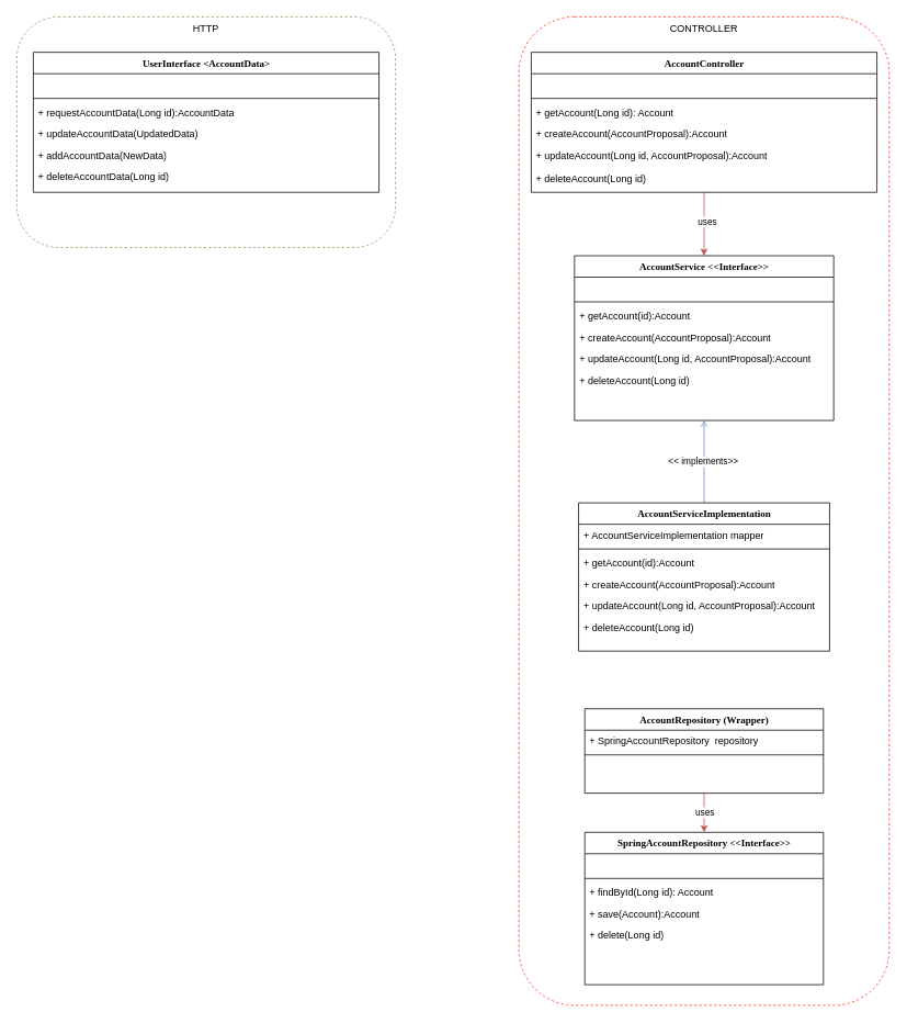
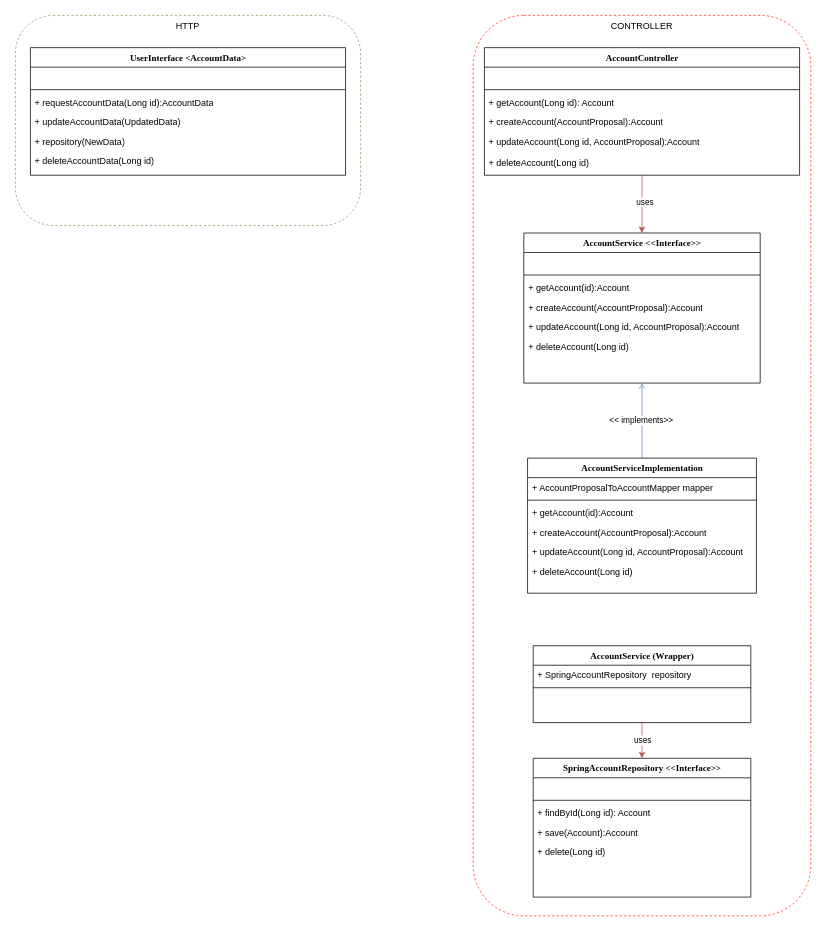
  <mxCell id="0" />
  <mxCell id="1" parent="0" />
  <mxCell id="2" value="&lt;div align=&quot;center&quot;&gt;CONTROLLER&lt;/div&gt;" style="rounded=1;whiteSpace=wrap;html=1;fillColor=none;dashed=1;strokeColor=#FF3019;verticalAlign=top;align=center;" vertex="1" parent="1"><mxGeometry x="630" y="20" width="450" height="1200" as="geometry" /></mxCell>
  <mxCell id="3" style="edgeStyle=orthogonalEdgeStyle;rounded=0;orthogonalLoop=1;jettySize=auto;html=1;fillColor=#f8cecc;strokeColor=#b85450;" edge="1" parent="1" source="5" target="12"><mxGeometry relative="1" as="geometry" /></mxCell>
  <mxCell id="4" value="uses" style="edgeLabel;html=1;align=center;verticalAlign=middle;resizable=0;points=[];" vertex="1" connectable="0" parent="3"><mxGeometry x="-0.086" y="3" relative="1" as="geometry"><mxPoint as="offset" /></mxGeometry></mxCell>
  <mxCell id="5" value="AccountController" style="swimlane;html=1;fontStyle=1;align=center;verticalAlign=top;childLayout=stackLayout;horizontal=1;startSize=26;horizontalStack=0;resizeParent=1;resizeLast=0;collapsible=1;marginBottom=0;swimlaneFillColor=#ffffff;rounded=0;shadow=0;comic=0;labelBackgroundColor=none;strokeWidth=1;fillColor=none;fontFamily=Verdana;fontSize=12" vertex="1" parent="1"><mxGeometry x="645" y="63" width="420" height="170" as="geometry" /></mxCell>
  <mxCell id="6" value="&amp;nbsp;" style="text;html=1;strokeColor=none;fillColor=none;align=left;verticalAlign=top;spacingLeft=4;spacingRight=4;whiteSpace=wrap;overflow=hidden;rotatable=0;points=[[0,0.5],[1,0.5]];portConstraint=eastwest;" vertex="1" parent="5"><mxGeometry y="26" width="420" height="26" as="geometry" /></mxCell>
  <mxCell id="7" value="" style="line;html=1;strokeWidth=1;fillColor=none;align=left;verticalAlign=middle;spacingTop=-1;spacingLeft=3;spacingRight=3;rotatable=0;labelPosition=right;points=[];portConstraint=eastwest;" vertex="1" parent="5"><mxGeometry y="52" width="420" height="8" as="geometry" /></mxCell>
  <mxCell id="8" value="&lt;div&gt;+ getAccount(Long id): Account&lt;/div&gt;" style="text;html=1;strokeColor=none;fillColor=none;align=left;verticalAlign=top;spacingLeft=4;spacingRight=4;whiteSpace=wrap;overflow=hidden;rotatable=0;points=[[0,0.5],[1,0.5]];portConstraint=eastwest;" vertex="1" parent="5"><mxGeometry y="60" width="420" height="26" as="geometry" /></mxCell>
  <mxCell id="9" value="&lt;div&gt;+ createAccount(AccountProposal):Account&lt;br&gt;&lt;/div&gt;" style="text;html=1;strokeColor=none;fillColor=none;align=left;verticalAlign=top;spacingLeft=4;spacingRight=4;whiteSpace=wrap;overflow=hidden;rotatable=0;points=[[0,0.5],[1,0.5]];portConstraint=eastwest;" vertex="1" parent="5"><mxGeometry y="86" width="420" height="26" as="geometry" /></mxCell>
  <mxCell id="10" value="&lt;div&gt;+ updateAccount(Long id, AccountProposal):Account&lt;/div&gt;" style="text;html=1;strokeColor=none;fillColor=none;align=left;verticalAlign=top;spacingLeft=4;spacingRight=4;whiteSpace=wrap;overflow=hidden;rotatable=0;points=[[0,0.5],[1,0.5]];portConstraint=eastwest;" vertex="1" parent="5"><mxGeometry y="112" width="420" height="28" as="geometry" /></mxCell>
  <mxCell id="11" value="&lt;div&gt;+ deleteAccount(Long id)&lt;br&gt;&lt;/div&gt;" style="text;html=1;strokeColor=none;fillColor=none;align=left;verticalAlign=top;spacingLeft=4;spacingRight=4;whiteSpace=wrap;overflow=hidden;rotatable=0;points=[[0,0.5],[1,0.5]];portConstraint=eastwest;" vertex="1" parent="5"><mxGeometry y="140" width="420" height="26" as="geometry" /></mxCell>
  <mxCell id="12" value="AccountService &amp;lt;&amp;lt;Interface&amp;gt;&amp;gt;" style="swimlane;html=1;fontStyle=1;align=center;verticalAlign=top;childLayout=stackLayout;horizontal=1;startSize=26;horizontalStack=0;resizeParent=1;resizeLast=0;collapsible=1;marginBottom=0;swimlaneFillColor=#ffffff;rounded=0;shadow=0;comic=0;labelBackgroundColor=none;strokeWidth=1;fillColor=none;fontFamily=Verdana;fontSize=12" vertex="1" parent="1"><mxGeometry x="697.5" y="310" width="315" height="200" as="geometry" /></mxCell>
  <mxCell id="13" value="&amp;nbsp;" style="text;html=1;strokeColor=none;fillColor=none;align=left;verticalAlign=top;spacingLeft=4;spacingRight=4;whiteSpace=wrap;overflow=hidden;rotatable=0;points=[[0,0.5],[1,0.5]];portConstraint=eastwest;" vertex="1" parent="12"><mxGeometry y="26" width="315" height="26" as="geometry" /></mxCell>
  <mxCell id="14" value="" style="line;html=1;strokeWidth=1;fillColor=none;align=left;verticalAlign=middle;spacingTop=-1;spacingLeft=3;spacingRight=3;rotatable=0;labelPosition=right;points=[];portConstraint=eastwest;" vertex="1" parent="12"><mxGeometry y="52" width="315" height="8" as="geometry" /></mxCell>
  <mxCell id="15" value="&lt;div&gt;+ getAccount(id):Account&lt;span style=&quot;white-space: pre;&quot;&gt;&#09;&lt;/span&gt;&lt;/div&gt;" style="text;html=1;strokeColor=none;fillColor=none;align=left;verticalAlign=top;spacingLeft=4;spacingRight=4;whiteSpace=wrap;overflow=hidden;rotatable=0;points=[[0,0.5],[1,0.5]];portConstraint=eastwest;" vertex="1" parent="12"><mxGeometry y="60" width="315" height="26" as="geometry" /></mxCell>
  <mxCell id="16" value="+ createAccount(AccountProposal):Account" style="text;html=1;strokeColor=none;fillColor=none;align=left;verticalAlign=top;spacingLeft=4;spacingRight=4;whiteSpace=wrap;overflow=hidden;rotatable=0;points=[[0,0.5],[1,0.5]];portConstraint=eastwest;" vertex="1" parent="12"><mxGeometry y="86" width="315" height="26" as="geometry" /></mxCell>
  <mxCell id="17" value="&lt;div&gt;+ updateAccount(Long id, AccountProposal):Account&lt;/div&gt;" style="text;html=1;strokeColor=none;fillColor=none;align=left;verticalAlign=top;spacingLeft=4;spacingRight=4;whiteSpace=wrap;overflow=hidden;rotatable=0;points=[[0,0.5],[1,0.5]];portConstraint=eastwest;" vertex="1" parent="12"><mxGeometry y="112" width="315" height="26" as="geometry" /></mxCell>
  <mxCell id="18" value="+ deleteAccount(Long id)" style="text;html=1;strokeColor=none;fillColor=none;align=left;verticalAlign=top;spacingLeft=4;spacingRight=4;whiteSpace=wrap;overflow=hidden;rotatable=0;points=[[0,0.5],[1,0.5]];portConstraint=eastwest;" vertex="1" parent="12"><mxGeometry y="138" width="315" height="22" as="geometry" /></mxCell>
  <mxCell id="19" style="edgeStyle=orthogonalEdgeStyle;rounded=0;orthogonalLoop=1;jettySize=auto;html=1;exitX=0.5;exitY=0;exitDx=0;exitDy=0;endArrow=open;endFill=0;fillColor=#dae8fc;strokeColor=#6c8ebf;" edge="1" parent="1" source="21" target="12"><mxGeometry relative="1" as="geometry" /></mxCell>
  <mxCell id="20" value="&amp;lt;&amp;lt; implements&amp;gt;&amp;gt;" style="edgeLabel;html=1;align=center;verticalAlign=middle;resizable=0;points=[];" vertex="1" connectable="0" parent="19"><mxGeometry x="0.012" y="2" relative="1" as="geometry"><mxPoint as="offset" /></mxGeometry></mxCell>
  <mxCell id="21" value="AccountServiceImplementation" style="swimlane;html=1;fontStyle=1;align=center;verticalAlign=top;childLayout=stackLayout;horizontal=1;startSize=26;horizontalStack=0;resizeParent=1;resizeLast=0;collapsible=1;marginBottom=0;swimlaneFillColor=#ffffff;rounded=0;shadow=0;comic=0;labelBackgroundColor=none;strokeWidth=1;fillColor=none;fontFamily=Verdana;fontSize=12" vertex="1" parent="1"><mxGeometry x="702.5" y="610" width="305" height="180" as="geometry" /></mxCell>
- <mxCell id="22" value="+ AccountServiceImplementation mapper" style="text;html=1;strokeColor=none;fillColor=none;align=left;verticalAlign=top;spacingLeft=4;spacingRight=4;whiteSpace=wrap;overflow=hidden;rotatable=0;points=[[0,0.5],[1,0.5]];portConstraint=eastwest;" vertex="1" parent="21"><mxGeometry y="26" width="305" height="26" as="geometry" /></mxCell>
+ <mxCell id="22" value="+ AccountProposalToAccountMapper mapper" style="text;html=1;strokeColor=none;fillColor=none;align=left;verticalAlign=top;spacingLeft=4;spacingRight=4;whiteSpace=wrap;overflow=hidden;rotatable=0;points=[[0,0.5],[1,0.5]];portConstraint=eastwest;" vertex="1" parent="21"><mxGeometry y="26" width="305" height="26" as="geometry" /></mxCell>
  <mxCell id="23" value="" style="line;html=1;strokeWidth=1;fillColor=none;align=left;verticalAlign=middle;spacingTop=-1;spacingLeft=3;spacingRight=3;rotatable=0;labelPosition=right;points=[];portConstraint=eastwest;" vertex="1" parent="21"><mxGeometry y="52" width="305" height="8" as="geometry" /></mxCell>
  <mxCell id="24" value="&lt;div&gt;+ getAccount(id):Account&lt;span style=&quot;white-space: pre;&quot;&gt;&#09;&lt;/span&gt;&lt;/div&gt;" style="text;html=1;strokeColor=none;fillColor=none;align=left;verticalAlign=top;spacingLeft=4;spacingRight=4;whiteSpace=wrap;overflow=hidden;rotatable=0;points=[[0,0.5],[1,0.5]];portConstraint=eastwest;" vertex="1" parent="21"><mxGeometry y="60" width="305" height="26" as="geometry" /></mxCell>
  <mxCell id="25" value="+ createAccount(AccountProposal):Account" style="text;html=1;strokeColor=none;fillColor=none;align=left;verticalAlign=top;spacingLeft=4;spacingRight=4;whiteSpace=wrap;overflow=hidden;rotatable=0;points=[[0,0.5],[1,0.5]];portConstraint=eastwest;" vertex="1" parent="21"><mxGeometry y="86" width="305" height="26" as="geometry" /></mxCell>
  <mxCell id="26" value="&lt;div&gt;+ updateAccount(Long id, AccountProposal):Account&lt;/div&gt;" style="text;html=1;strokeColor=none;fillColor=none;align=left;verticalAlign=top;spacingLeft=4;spacingRight=4;whiteSpace=wrap;overflow=hidden;rotatable=0;points=[[0,0.5],[1,0.5]];portConstraint=eastwest;" vertex="1" parent="21"><mxGeometry y="112" width="305" height="26" as="geometry" /></mxCell>
  <mxCell id="27" value="+ deleteAccount(Long id)" style="text;html=1;strokeColor=none;fillColor=none;align=left;verticalAlign=top;spacingLeft=4;spacingRight=4;whiteSpace=wrap;overflow=hidden;rotatable=0;points=[[0,0.5],[1,0.5]];portConstraint=eastwest;" vertex="1" parent="21"><mxGeometry y="138" width="305" height="26" as="geometry" /></mxCell>
  <mxCell id="28" value="SpringAccountRepository &amp;lt;&amp;lt;Interface&amp;gt;&amp;gt;" style="swimlane;html=1;fontStyle=1;align=center;verticalAlign=top;childLayout=stackLayout;horizontal=1;startSize=26;horizontalStack=0;resizeParent=1;resizeLast=0;collapsible=1;marginBottom=0;swimlaneFillColor=#ffffff;rounded=0;shadow=0;comic=0;labelBackgroundColor=none;strokeWidth=1;fillColor=none;fontFamily=Verdana;fontSize=12" vertex="1" parent="1"><mxGeometry x="710" y="1010" width="290" height="185" as="geometry" /></mxCell>
  <mxCell id="29" value="&amp;nbsp;" style="text;html=1;strokeColor=none;fillColor=none;align=left;verticalAlign=top;spacingLeft=4;spacingRight=4;whiteSpace=wrap;overflow=hidden;rotatable=0;points=[[0,0.5],[1,0.5]];portConstraint=eastwest;" vertex="1" parent="28"><mxGeometry y="26" width="290" height="26" as="geometry" /></mxCell>
  <mxCell id="30" value="" style="line;html=1;strokeWidth=1;fillColor=none;align=left;verticalAlign=middle;spacingTop=-1;spacingLeft=3;spacingRight=3;rotatable=0;labelPosition=right;points=[];portConstraint=eastwest;" vertex="1" parent="28"><mxGeometry y="52" width="290" height="8" as="geometry" /></mxCell>
  <mxCell id="31" value="&lt;div&gt;+ findById(Long id): Account&lt;span style=&quot;white-space: pre;&quot;&gt;&#09;&lt;/span&gt;&lt;/div&gt;" style="text;html=1;strokeColor=none;fillColor=none;align=left;verticalAlign=top;spacingLeft=4;spacingRight=4;whiteSpace=wrap;overflow=hidden;rotatable=0;points=[[0,0.5],[1,0.5]];portConstraint=eastwest;" vertex="1" parent="28"><mxGeometry y="60" width="290" height="26" as="geometry" /></mxCell>
  <mxCell id="32" value="+ save(Account):Account" style="text;html=1;strokeColor=none;fillColor=none;align=left;verticalAlign=top;spacingLeft=4;spacingRight=4;whiteSpace=wrap;overflow=hidden;rotatable=0;points=[[0,0.5],[1,0.5]];portConstraint=eastwest;" vertex="1" parent="28"><mxGeometry y="86" width="290" height="26" as="geometry" /></mxCell>
  <mxCell id="33" value="+ delete(Long id)" style="text;html=1;strokeColor=none;fillColor=none;align=left;verticalAlign=top;spacingLeft=4;spacingRight=4;whiteSpace=wrap;overflow=hidden;rotatable=0;points=[[0,0.5],[1,0.5]];portConstraint=eastwest;" vertex="1" parent="28"><mxGeometry y="112" width="290" height="26" as="geometry" /></mxCell>
  <mxCell id="34" style="edgeStyle=orthogonalEdgeStyle;rounded=0;orthogonalLoop=1;jettySize=auto;html=1;exitX=0.5;exitY=1;exitDx=0;exitDy=0;fillColor=#f8cecc;strokeColor=#b85450;" edge="1" parent="1" source="36" target="28"><mxGeometry relative="1" as="geometry" /></mxCell>
  <mxCell id="35" value="uses" style="edgeLabel;html=1;align=center;verticalAlign=middle;resizable=0;points=[];" vertex="1" connectable="0" parent="34"><mxGeometry x="-0.037" relative="1" as="geometry"><mxPoint as="offset" /></mxGeometry></mxCell>
- <mxCell id="36" value="AccountRepository (Wrapper)" style="swimlane;html=1;fontStyle=1;align=center;verticalAlign=top;childLayout=stackLayout;horizontal=1;startSize=26;horizontalStack=0;resizeParent=1;resizeLast=0;collapsible=1;marginBottom=0;swimlaneFillColor=#ffffff;rounded=0;shadow=0;comic=0;labelBackgroundColor=none;strokeWidth=1;fillColor=none;fontFamily=Verdana;fontSize=12" vertex="1" parent="1"><mxGeometry x="710" y="860" width="290" height="102.5" as="geometry" /></mxCell>
+ <mxCell id="36" value="AccountService (Wrapper)" style="swimlane;html=1;fontStyle=1;align=center;verticalAlign=top;childLayout=stackLayout;horizontal=1;startSize=26;horizontalStack=0;resizeParent=1;resizeLast=0;collapsible=1;marginBottom=0;swimlaneFillColor=#ffffff;rounded=0;shadow=0;comic=0;labelBackgroundColor=none;strokeWidth=1;fillColor=none;fontFamily=Verdana;fontSize=12" vertex="1" parent="1"><mxGeometry x="710" y="860" width="290" height="102.5" as="geometry" /></mxCell>
  <mxCell id="37" value="+ SpringAccountRepository&amp;nbsp; repository" style="text;html=1;strokeColor=none;fillColor=none;align=left;verticalAlign=top;spacingLeft=4;spacingRight=4;whiteSpace=wrap;overflow=hidden;rotatable=0;points=[[0,0.5],[1,0.5]];portConstraint=eastwest;" vertex="1" parent="36"><mxGeometry y="26" width="290" height="26" as="geometry" /></mxCell>
  <mxCell id="38" value="" style="line;html=1;strokeWidth=1;fillColor=none;align=left;verticalAlign=middle;spacingTop=-1;spacingLeft=3;spacingRight=3;rotatable=0;labelPosition=right;points=[];portConstraint=eastwest;" vertex="1" parent="36"><mxGeometry y="52" width="290" height="8" as="geometry" /></mxCell>
  <mxCell id="39" value="UserInterface &amp;lt;AccountData&amp;gt; " style="swimlane;html=1;fontStyle=1;align=center;verticalAlign=top;childLayout=stackLayout;horizontal=1;startSize=26;horizontalStack=0;resizeParent=1;resizeLast=0;collapsible=1;marginBottom=0;swimlaneFillColor=#ffffff;rounded=0;shadow=0;comic=0;labelBackgroundColor=none;strokeWidth=1;fillColor=none;fontFamily=Verdana;fontSize=12" vertex="1" parent="1"><mxGeometry x="40" y="63" width="420" height="170" as="geometry" /></mxCell>
  <mxCell id="40" value="&amp;nbsp;" style="text;html=1;strokeColor=none;fillColor=none;align=left;verticalAlign=top;spacingLeft=4;spacingRight=4;whiteSpace=wrap;overflow=hidden;rotatable=0;points=[[0,0.5],[1,0.5]];portConstraint=eastwest;" vertex="1" parent="39"><mxGeometry y="26" width="420" height="26" as="geometry" /></mxCell>
  <mxCell id="41" value="" style="line;html=1;strokeWidth=1;fillColor=none;align=left;verticalAlign=middle;spacingTop=-1;spacingLeft=3;spacingRight=3;rotatable=0;labelPosition=right;points=[];portConstraint=eastwest;" vertex="1" parent="39"><mxGeometry y="52" width="420" height="8" as="geometry" /></mxCell>
  <mxCell id="42" value="+ requestAccountData(Long id):AccountData" style="text;html=1;strokeColor=none;fillColor=none;align=left;verticalAlign=top;spacingLeft=4;spacingRight=4;whiteSpace=wrap;overflow=hidden;rotatable=0;points=[[0,0.5],[1,0.5]];portConstraint=eastwest;" vertex="1" parent="39"><mxGeometry y="60" width="420" height="26" as="geometry" /></mxCell>
  <mxCell id="43" value="&lt;div&gt;+ updateAccountData(UpdatedData)&lt;br&gt;&lt;/div&gt;" style="text;html=1;strokeColor=none;fillColor=none;align=left;verticalAlign=top;spacingLeft=4;spacingRight=4;whiteSpace=wrap;overflow=hidden;rotatable=0;points=[[0,0.5],[1,0.5]];portConstraint=eastwest;" vertex="1" parent="39"><mxGeometry y="86" width="420" height="26" as="geometry" /></mxCell>
- <mxCell id="44" value="&lt;div&gt;+ addAccountData(NewData)&lt;br&gt;&lt;/div&gt;" style="text;html=1;strokeColor=none;fillColor=none;align=left;verticalAlign=top;spacingLeft=4;spacingRight=4;whiteSpace=wrap;overflow=hidden;rotatable=0;points=[[0,0.5],[1,0.5]];portConstraint=eastwest;" vertex="1" parent="39"><mxGeometry y="112" width="420" height="26" as="geometry" /></mxCell>
+ <mxCell id="44" value="&lt;div&gt;+ repository(NewData)&lt;br&gt;&lt;/div&gt;" style="text;html=1;strokeColor=none;fillColor=none;align=left;verticalAlign=top;spacingLeft=4;spacingRight=4;whiteSpace=wrap;overflow=hidden;rotatable=0;points=[[0,0.5],[1,0.5]];portConstraint=eastwest;" vertex="1" parent="39"><mxGeometry y="112" width="420" height="26" as="geometry" /></mxCell>
  <mxCell id="45" value="&lt;div&gt;+ deleteAccountData(Long id)&lt;/div&gt;" style="text;html=1;strokeColor=none;fillColor=none;align=left;verticalAlign=top;spacingLeft=4;spacingRight=4;whiteSpace=wrap;overflow=hidden;rotatable=0;points=[[0,0.5],[1,0.5]];portConstraint=eastwest;" vertex="1" parent="39"><mxGeometry y="138" width="420" height="28" as="geometry" /></mxCell>
  <mxCell id="46" value="" style="rounded=1;whiteSpace=wrap;html=1;dashed=1;fillColor=none;strokeColor=#74A15B;arcSize=18;" vertex="1" parent="1"><mxGeometry x="20" y="20" width="460" height="280" as="geometry" /></mxCell>
  <mxCell id="47" value="HTTP" style="text;html=1;strokeColor=none;fillColor=none;align=center;verticalAlign=middle;whiteSpace=wrap;rounded=0;" vertex="1" parent="1"><mxGeometry x="220" y="20" width="60" height="30" as="geometry" /></mxCell>
